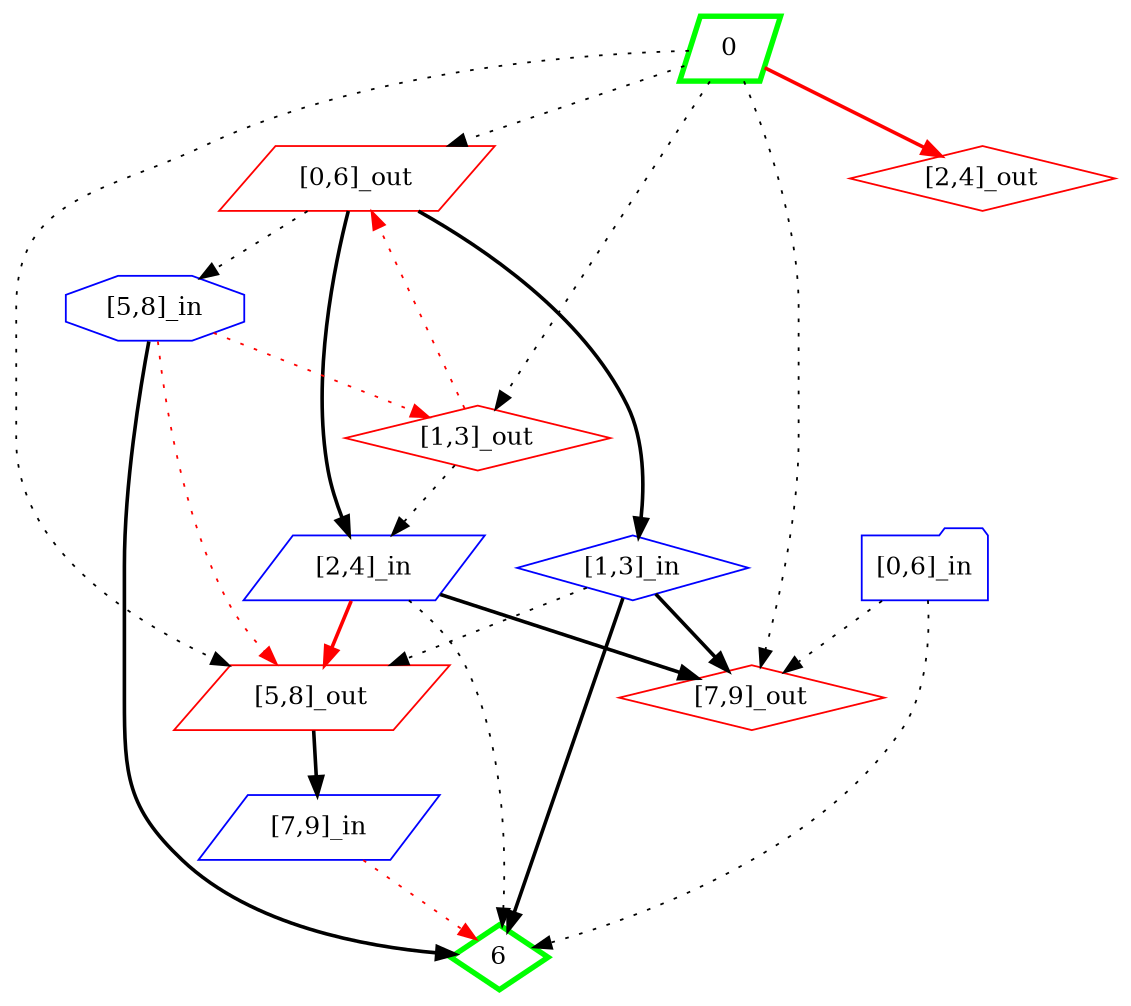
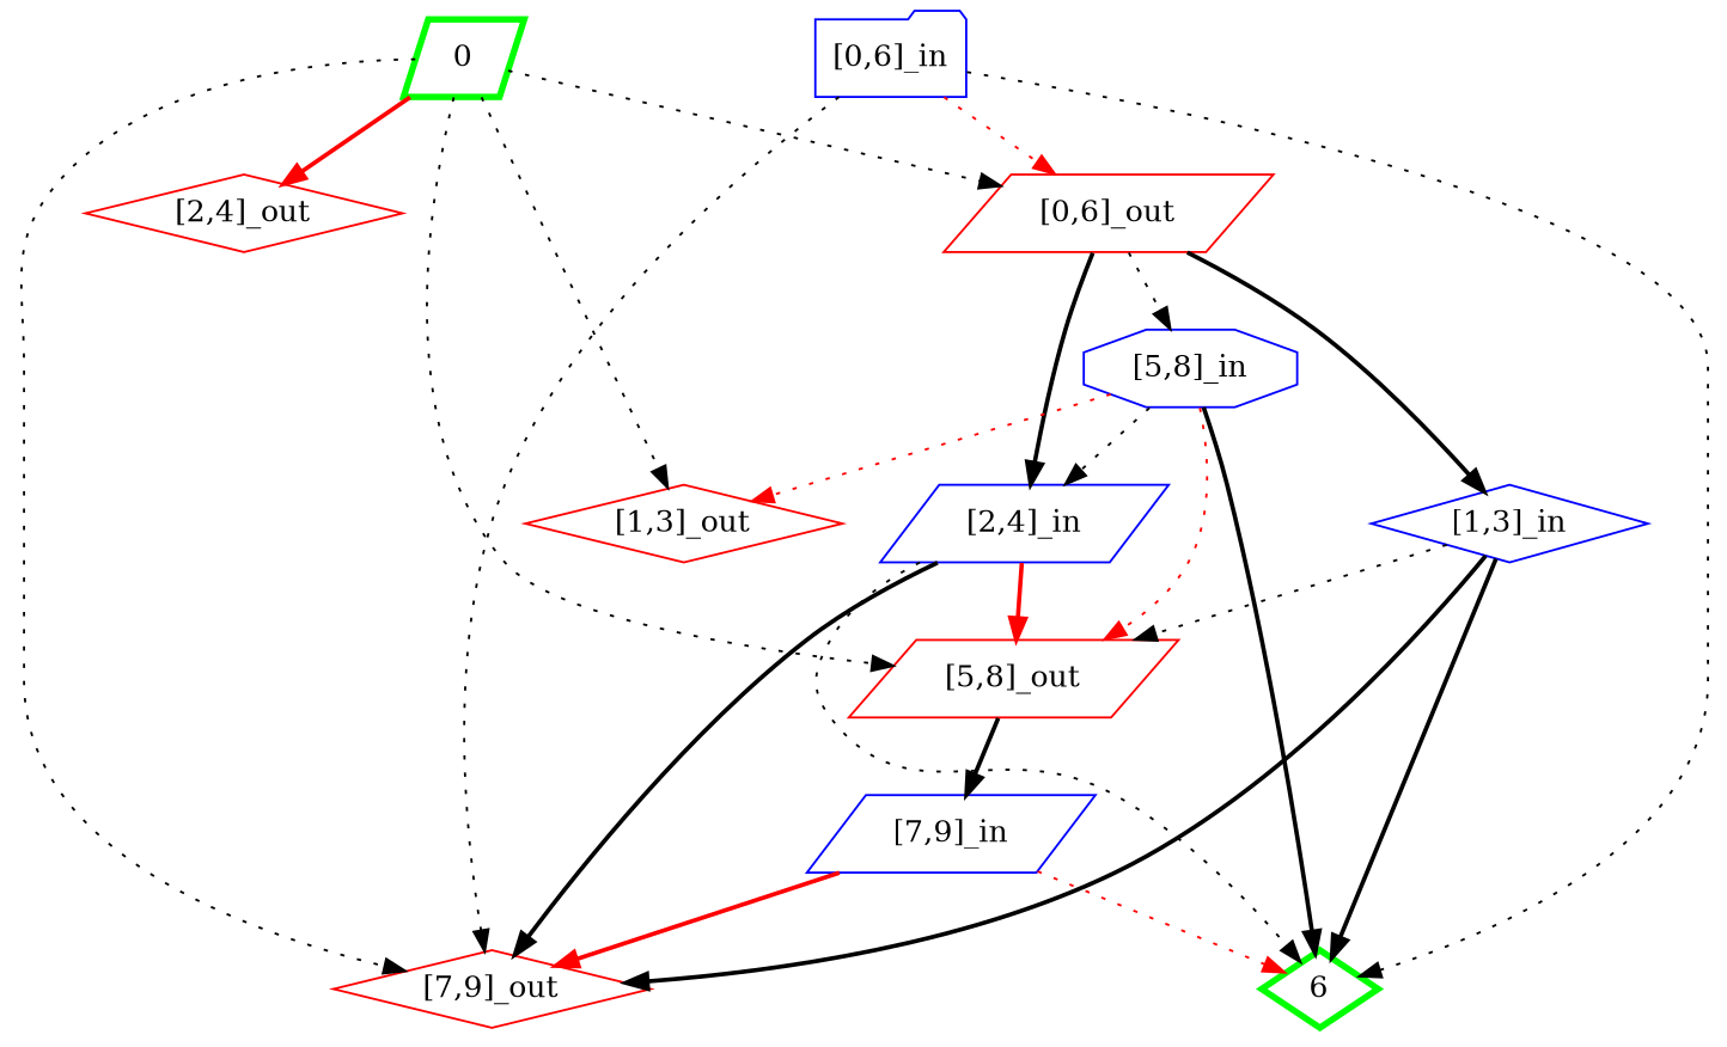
  digraph {
    node [color=red shape=parallelogram]
    edge [color=black style=dotted weight=1]
    0 [color=green penwidth=3]
    n2 [label="[0,6]_out"]
    n3 [label="[1,3]_out" shape=diamond]
    n4 [label="[2,4]_out" shape=diamond]
    n5 [label="[5,8]_out"]
    n6 [label="[7,9]_out" shape=diamond]
    n7 [color=blue label="[1,3]_in" shape=diamond]
    n8 [color=blue label="[2,4]_in"]
    n9 [color=blue label="[5,8]_in" shape=octagon]
    n10 [color=blue label="[7,9]_in"]
    n11 [color=blue label="[0,6]_in" shape=folder]
    6 [color=green penwidth=3 shape=diamond]
    0 -> n2
    0 -> n3
    0 -> n4 [color=red style=bold]
    0 -> n5
    0 -> n6
    n2 -> n7 [style=bold]
    n2 -> n8 [style=bold]
    n2 -> n9
-   n3 -> n8
+   n9 -> n8
    n5 -> n10 [style=bold]
    n7 -> n5
    n7 -> n6 [style=bold]
    n7 -> 6 [style=bold]
    n8 -> n5 [color=red style=bold]
    n8 -> n6 [style=bold]
    n8 -> 6
    n9 -> n3 [color=red weight=0]
    n9 -> n5 [color=red weight=0]
    n9 -> 6 [style=bold]
+   n10 -> n6 [color=red style=bold weight=0]
    n10 -> 6 [color=red]
-   n3 -> n2 [color=red weight=0]
+   n11 -> n2 [color=red weight=0]
    n11 -> n6
    n11 -> 6
  }
